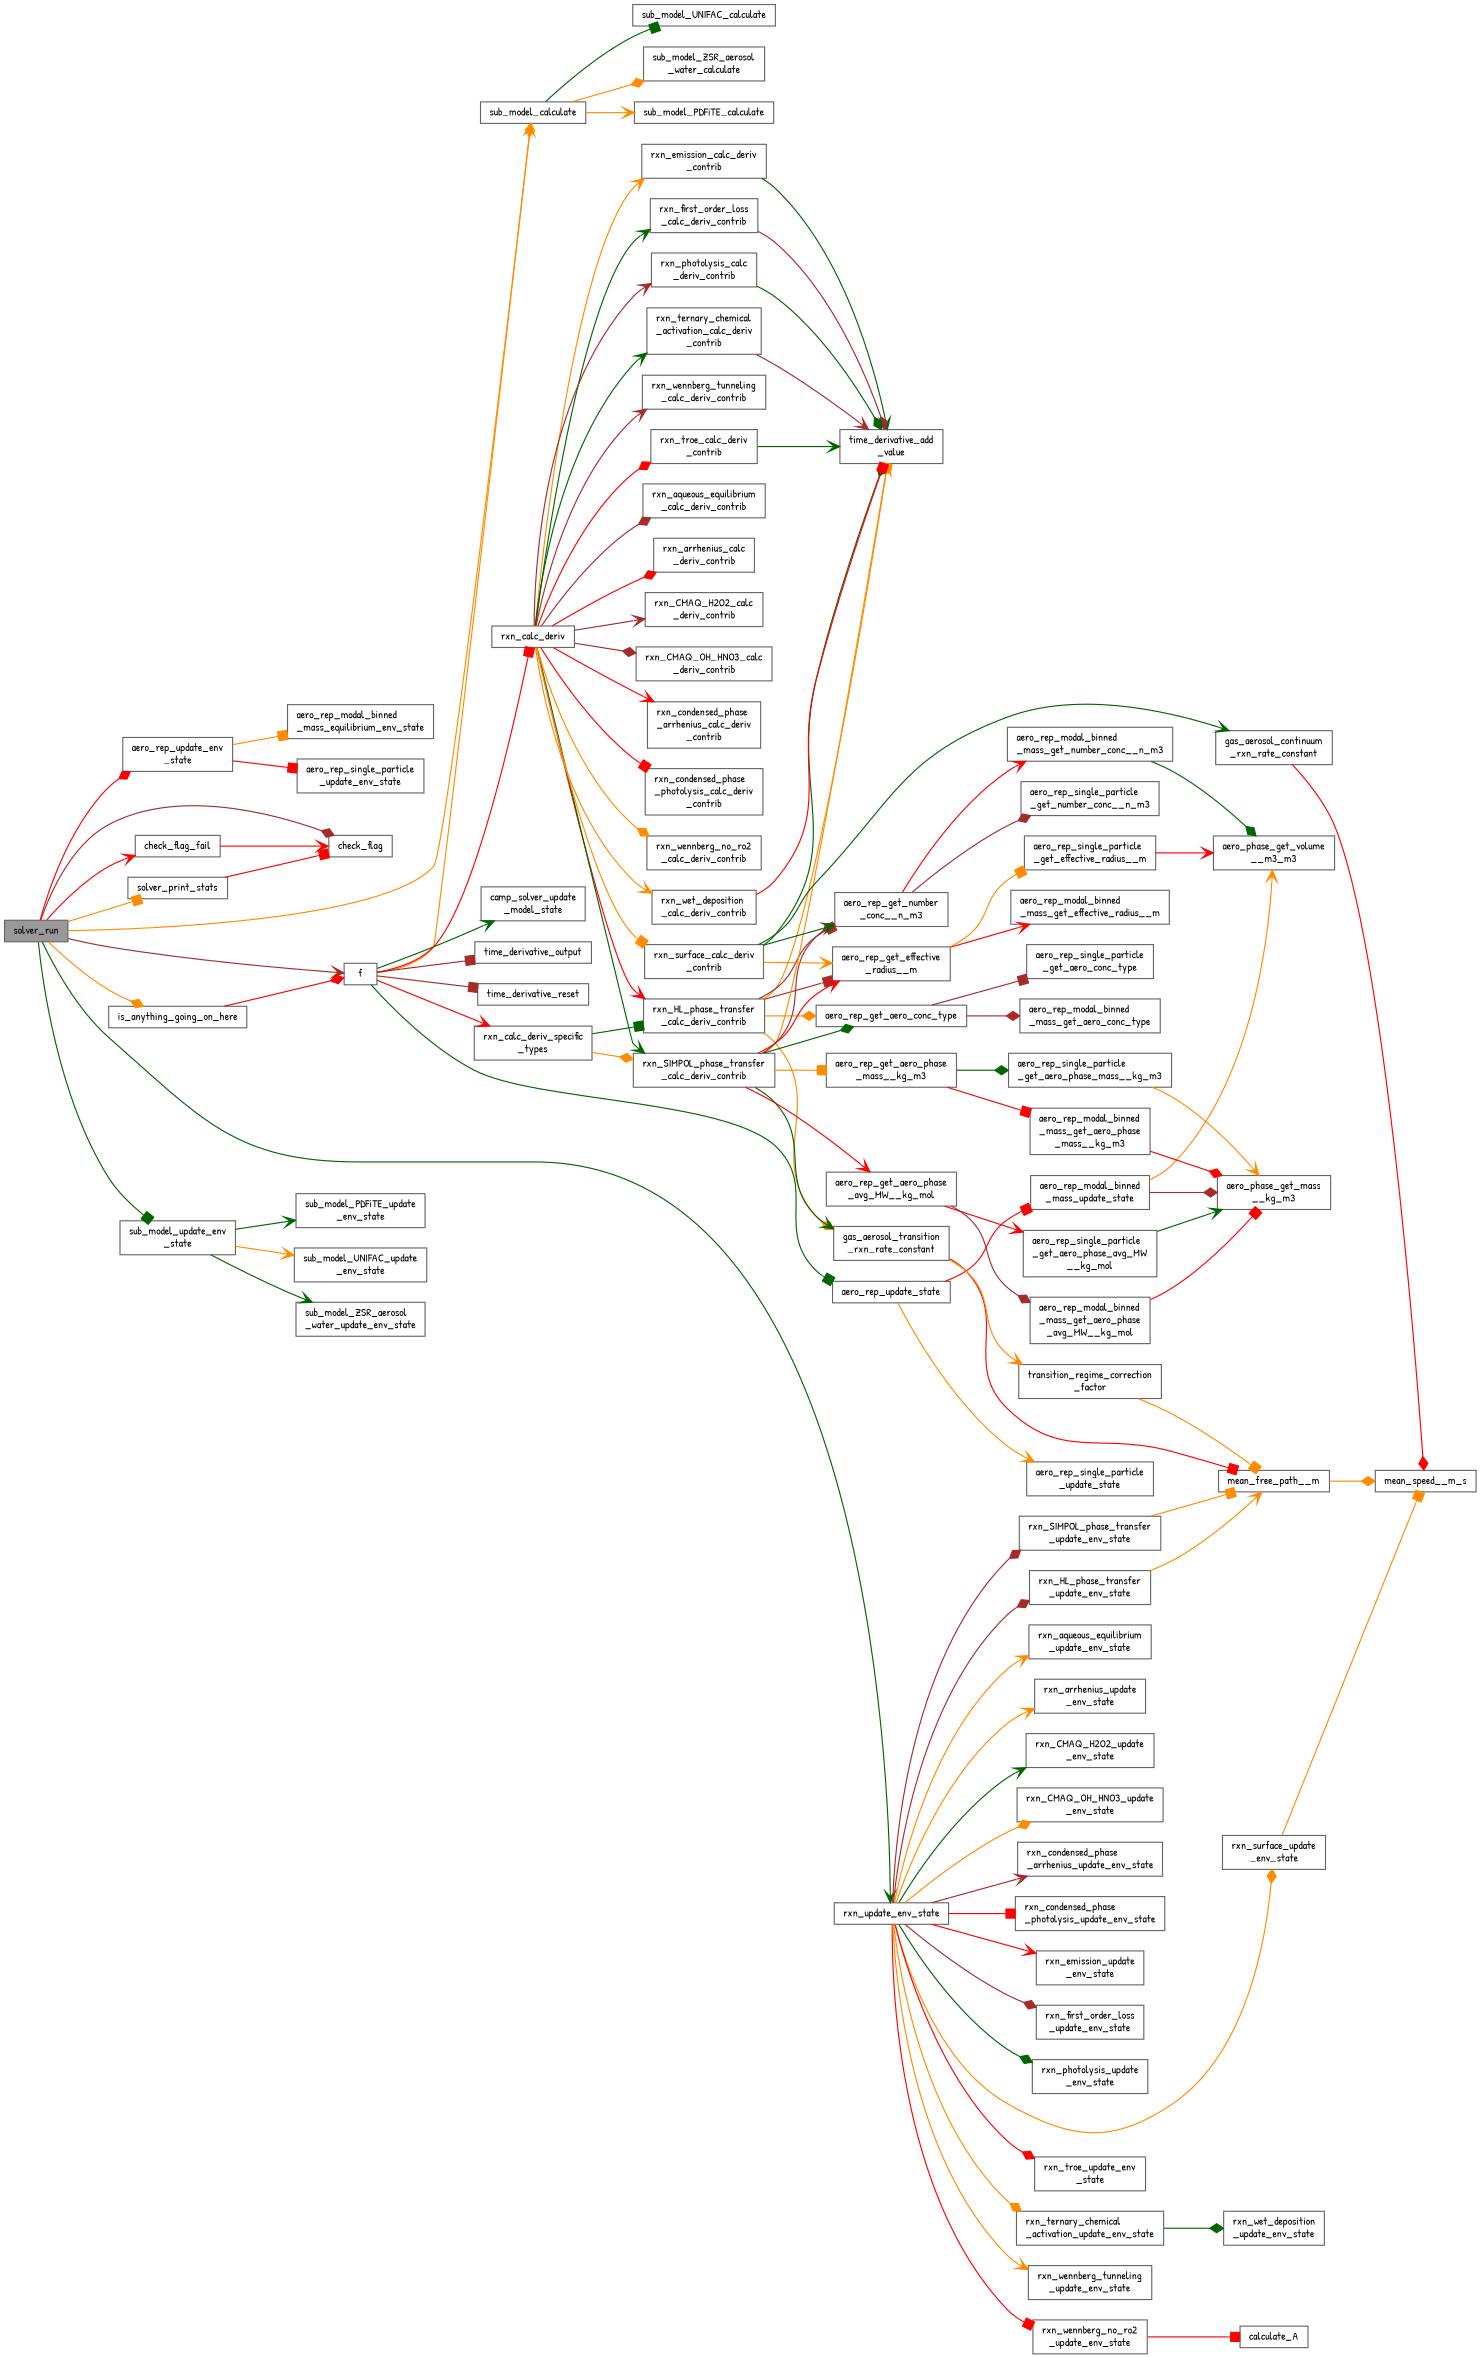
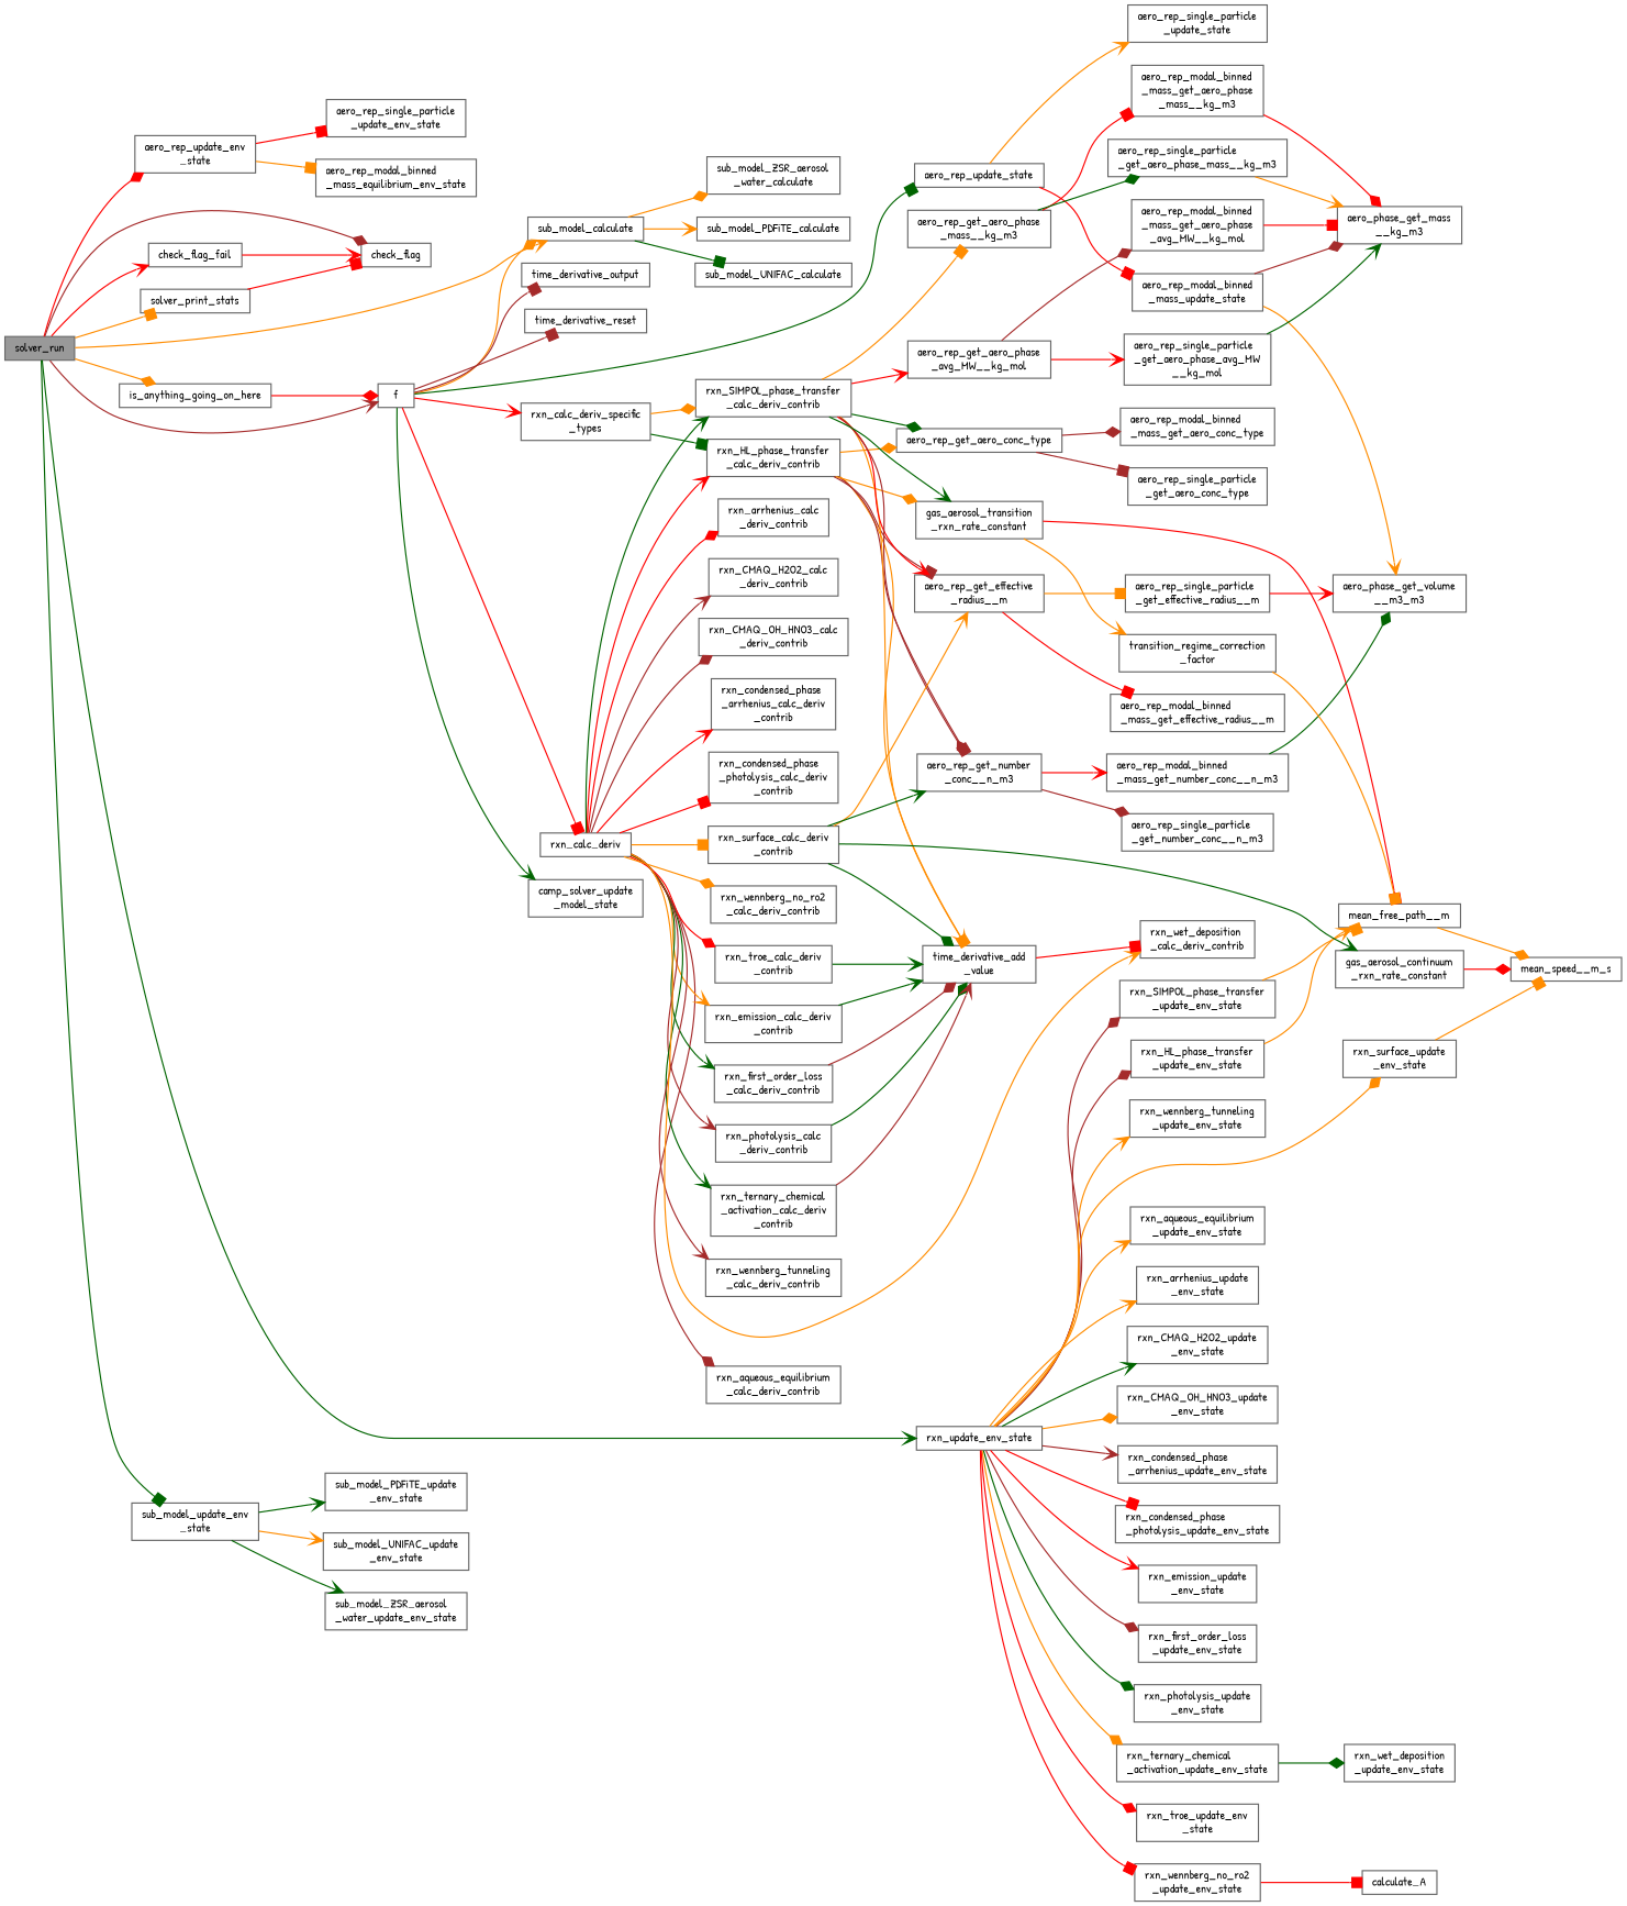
  digraph {
    fontname="Patrick Hand"
    rankdir=LR
    node [color=grey40 fillcolor=white fontname="Patrick Hand" fontsize=10 shape=box style=filled]
    edge [arrowhead=vee color=darkorange fontname="Patrick Hand" fontsize=10 labelfontname=Helvetica labelfontsize=10 style=solid]
    n1 [color=gray40 fillcolor=grey60 fontcolor=black height=0.2 label=solver_run width=0.4]
    n2 [height=0.2 label="aero_rep_update_env\l_state" width=0.4]
    n3 [height=0.2 label=check_flag width=0.4]
    n4 [height=0.2 label=check_flag_fail width=0.4]
    n5 [height=0.2 label=f width=0.4]
    n6 [height=0.2 label=sub_model_calculate width=0.4]
    n7 [height=0.2 label=is_anything_going_on_here width=0.4]
    n8 [height=0.2 label=rxn_update_env_state width=0.4]
    n9 [height=0.2 label=solver_print_stats width=0.4]
    n10 [height=0.2 label="sub_model_update_env\l_state" width=0.4]
    n11 [height=0.2 label="aero_rep_modal_binned\l_mass_equilibrium_env_state" width=0.4]
    n12 [height=0.2 label="aero_rep_single_particle\l_update_env_state" width=0.4]
    n13 [height=0.2 label=aero_rep_update_state width=0.4]
    n14 [height=0.2 label="camp_solver_update\l_model_state" width=0.4]
    n15 [height=0.2 label=rxn_calc_deriv width=0.4]
    n16 [height=0.2 label="rxn_calc_deriv_specific\l_types" width=0.4]
    n17 [height=0.2 label=time_derivative_output width=0.4]
    n18 [height=0.2 label=time_derivative_reset width=0.4]
    n19 [height=0.2 label=sub_model_PDFiTE_calculate width=0.4]
    n20 [height=0.2 label=sub_model_UNIFAC_calculate width=0.4]
    n21 [height=0.2 label="sub_model_ZSR_aerosol\l_water_calculate" width=0.4]
    n22 [height=0.2 label="rxn_aqueous_equilibrium\l_update_env_state" width=0.4]
    n23 [height=0.2 label="rxn_arrhenius_update\l_env_state" width=0.4]
    n24 [height=0.2 label="rxn_CMAQ_H2O2_update\l_env_state" width=0.4]
    n25 [height=0.2 label="rxn_CMAQ_OH_HNO3_update\l_env_state" width=0.4]
    n26 [height=0.2 label="rxn_condensed_phase\l_arrhenius_update_env_state" width=0.4]
    n27 [height=0.2 label="rxn_condensed_phase\l_photolysis_update_env_state" width=0.4]
    n28 [height=0.2 label="rxn_emission_update\l_env_state" width=0.4]
    n29 [height=0.2 label="rxn_first_order_loss\l_update_env_state" width=0.4]
    n30 [height=0.2 label="rxn_HL_phase_transfer\l_update_env_state" width=0.4]
    n31 [height=0.2 label="rxn_photolysis_update\l_env_state" width=0.4]
    n32 [height=0.2 label="rxn_SIMPOL_phase_transfer\l_update_env_state" width=0.4]
    n33 [height=0.2 label="rxn_surface_update\l_env_state" width=0.4]
    n34 [height=0.2 label="rxn_ternary_chemical\l_activation_update_env_state" width=0.4]
    n35 [height=0.2 label="rxn_troe_update_env\l_state" width=0.4]
    n36 [height=0.2 label="rxn_wennberg_no_ro2\l_update_env_state" width=0.4]
    n37 [height=0.2 label="rxn_wennberg_tunneling\l_update_env_state" width=0.4]
    n38 [height=0.2 label="sub_model_PDFiTE_update\l_env_state" width=0.4]
    n39 [height=0.2 label="sub_model_UNIFAC_update\l_env_state" width=0.4]
    n40 [height=0.2 label="sub_model_ZSR_aerosol\l_water_update_env_state" width=0.4]
    n41 [height=0.2 label="aero_rep_modal_binned\l_mass_update_state" width=0.4]
    n42 [height=0.2 label="aero_rep_single_particle\l_update_state" width=0.4]
    n43 [height=0.2 label="rxn_aqueous_equilibrium\l_calc_deriv_contrib" width=0.4]
    n44 [height=0.2 label="rxn_arrhenius_calc\l_deriv_contrib" width=0.4]
    n45 [height=0.2 label="rxn_CMAQ_H2O2_calc\l_deriv_contrib" width=0.4]
    n46 [height=0.2 label="rxn_CMAQ_OH_HNO3_calc\l_deriv_contrib" width=0.4]
    n47 [height=0.2 label="rxn_condensed_phase\l_arrhenius_calc_deriv\l_contrib" width=0.4]
    n48 [height=0.2 label="rxn_condensed_phase\l_photolysis_calc_deriv\l_contrib" width=0.4]
    n49 [height=0.2 label="rxn_emission_calc_deriv\l_contrib" width=0.4]
    n50 [height=0.2 label="rxn_first_order_loss\l_calc_deriv_contrib" width=0.4]
    n51 [height=0.2 label="rxn_HL_phase_transfer\l_calc_deriv_contrib" width=0.4]
    n52 [height=0.2 label="rxn_photolysis_calc\l_deriv_contrib" width=0.4]
    n53 [height=0.2 label="rxn_SIMPOL_phase_transfer\l_calc_deriv_contrib" width=0.4]
    n54 [height=0.2 label="rxn_surface_calc_deriv\l_contrib" width=0.4]
    n55 [height=0.2 label="rxn_ternary_chemical\l_activation_calc_deriv\l_contrib" width=0.4]
    n56 [height=0.2 label="rxn_troe_calc_deriv\l_contrib" width=0.4]
    n57 [height=0.2 label="rxn_wennberg_no_ro2\l_calc_deriv_contrib" width=0.4]
    n58 [height=0.2 label="rxn_wennberg_tunneling\l_calc_deriv_contrib" width=0.4]
    n59 [height=0.2 label="rxn_wet_deposition\l_calc_deriv_contrib" width=0.4]
    n60 [height=0.2 label="aero_phase_get_mass\l__kg_m3" width=0.4]
    n61 [height=0.2 label="aero_phase_get_volume\l__m3_m3" width=0.4]
    n62 [height=0.2 label="time_derivative_add\l_value" width=0.4]
    n63 [height=0.2 label=aero_rep_get_aero_conc_type width=0.4]
    n64 [height=0.2 label="aero_rep_get_effective\l_radius__m" width=0.4]
    n65 [height=0.2 label="aero_rep_get_number\l_conc__n_m3" width=0.4]
    n66 [height=0.2 label="gas_aerosol_transition\l_rxn_rate_constant" width=0.4]
    n67 [height=0.2 label="aero_rep_get_aero_phase\l_avg_MW__kg_mol" width=0.4]
    n68 [height=0.2 label="aero_rep_get_aero_phase\l_mass__kg_m3" width=0.4]
    n69 [height=0.2 label="gas_aerosol_continuum\l_rxn_rate_constant" width=0.4]
    n70 [height=0.2 label="aero_rep_modal_binned\l_mass_get_aero_conc_type" width=0.4]
    n71 [height=0.2 label="aero_rep_single_particle\l_get_aero_conc_type" width=0.4]
    n72 [height=0.2 label="aero_rep_modal_binned\l_mass_get_effective_radius__m" width=0.4]
    n73 [height=0.2 label="aero_rep_single_particle\l_get_effective_radius__m" width=0.4]
    n74 [height=0.2 label="aero_rep_modal_binned\l_mass_get_number_conc__n_m3" width=0.4]
    n75 [height=0.2 label="aero_rep_single_particle\l_get_number_conc__n_m3" width=0.4]
    n76 [height=0.2 label=mean_free_path__m width=0.4]
    n77 [height=0.2 label="transition_regime_correction\l_factor" width=0.4]
    n78 [height=0.2 label=mean_speed__m_s width=0.4]
    n79 [height=0.2 label="aero_rep_modal_binned\l_mass_get_aero_phase\l_avg_MW__kg_mol" width=0.4]
    n80 [height=0.2 label="aero_rep_single_particle\l_get_aero_phase_avg_MW\l__kg_mol" width=0.4]
    n81 [height=0.2 label="aero_rep_modal_binned\l_mass_get_aero_phase\l_mass__kg_m3" width=0.4]
    n82 [height=0.2 label="aero_rep_single_particle\l_get_aero_phase_mass__kg_m3" width=0.4]
    n83 [height=0.2 label="rxn_wet_deposition\l_update_env_state" width=0.4]
    n84 [height=0.2 label=calculate_A width=0.4]
    n1 -> n2 [arrowhead=diamond color=red]
    n1 -> n3 [arrowhead=diamond color=brown]
    n1 -> n4 [color=red]
    n1 -> n5 [color=brown]
    n1 -> n6
    n1 -> n7 [arrowhead=diamond]
    n1 -> n8 [color=darkgreen]
    n1 -> n9 [arrowhead=box]
    n1 -> n10 [arrowhead=box color=darkgreen]
    n2 -> n11 [arrowhead=box]
    n2 -> n12 [arrowhead=box color=red]
    n4 -> n3 [color=red]
    n5 -> n6 [arrowhead=diamond]
    n5 -> n13 [arrowhead=box color=darkgreen]
    n5 -> n14 [color=darkgreen]
    n5 -> n15 [arrowhead=box color=red]
    n5 -> n16 [color=red]
    n5 -> n17 [arrowhead=box color=brown]
    n5 -> n18 [arrowhead=box color=brown]
    n6 -> n19
    n6 -> n20 [arrowhead=box color=darkgreen]
    n6 -> n21 [arrowhead=diamond]
    n7 -> n5 [arrowhead=diamond color=red]
    n8 -> n22
    n8 -> n23
    n8 -> n24 [color=darkgreen]
    n8 -> n25 [arrowhead=diamond]
    n8 -> n26 [color=brown]
    n8 -> n27 [arrowhead=box color=red]
    n8 -> n28 [color=red]
    n8 -> n29 [arrowhead=diamond color=brown]
    n8 -> n30 [arrowhead=diamond color=brown]
    n8 -> n31 [arrowhead=diamond color=darkgreen]
    n8 -> n32 [arrowhead=diamond color=brown]
    n8 -> n33 [arrowhead=diamond]
    n8 -> n34 [arrowhead=diamond]
    n8 -> n35 [arrowhead=diamond color=red]
    n8 -> n36 [arrowhead=box color=red]
    n8 -> n37
    n9 -> n3 [arrowhead=box color=red]
    n10 -> n38 [color=darkgreen]
    n10 -> n39
    n10 -> n40 [color=darkgreen]
    n13 -> n41 [arrowhead=box color=red]
    n13 -> n42
    n15 -> n43 [arrowhead=diamond color=brown]
    n15 -> n44 [arrowhead=diamond color=red]
    n15 -> n45 [color=brown]
    n15 -> n46 [arrowhead=diamond color=brown]
    n15 -> n47 [color=red]
    n15 -> n48 [arrowhead=box color=red]
    n15 -> n49
    n15 -> n50 [color=darkgreen]
    n15 -> n51 [color=red]
    n15 -> n52 [color=brown]
    n15 -> n53 [color=darkgreen]
    n15 -> n54 [arrowhead=box]
    n15 -> n55 [color=darkgreen]
    n15 -> n56 [arrowhead=diamond color=red]
    n15 -> n57 [arrowhead=diamond]
    n15 -> n58 [color=brown]
    n15 -> n59
    n16 -> n51 [arrowhead=box color=darkgreen]
    n16 -> n53 [arrowhead=diamond]
    n30 -> n76
    n32 -> n76 [arrowhead=box]
    n33 -> n78 [arrowhead=box]
    n34 -> n83 [arrowhead=diamond color=darkgreen]
    n36 -> n84 [arrowhead=box color=red]
    n41 -> n60 [arrowhead=diamond color=brown]
    n41 -> n61
    n49 -> n62 [color=darkgreen]
    n50 -> n62 [arrowhead=diamond color=brown]
    n51 -> n62
    n51 -> n63 [arrowhead=diamond]
    n51 -> n64 [arrowhead=box color=brown]
    n51 -> n65 [arrowhead=box color=brown]
    n51 -> n66 [arrowhead=diamond]
    n52 -> n62 [arrowhead=diamond color=darkgreen]
    n53 -> n62 [arrowhead=box]
    n53 -> n63 [arrowhead=diamond color=darkgreen]
    n53 -> n64 [color=red]
    n53 -> n65 [arrowhead=diamond color=brown]
    n53 -> n66 [color=darkgreen]
    n53 -> n67 [color=red]
    n53 -> n68 [arrowhead=box]
    n54 -> n62 [arrowhead=diamond color=darkgreen]
    n54 -> n64
    n54 -> n65 [color=darkgreen]
    n54 -> n69 [color=darkgreen]
    n55 -> n62 [color=brown]
    n56 -> n62 [color=darkgreen]
-   n59 -> n62 [arrowhead=box color=red]
+   n62 -> n59 [arrowhead=box color=red]
    n63 -> n70 [arrowhead=diamond color=brown]
    n63 -> n71 [arrowhead=box color=brown]
-   n64 -> n72 [color=red]
+   n64 -> n72 [arrowhead=box color=red]
    n64 -> n73 [arrowhead=box]
    n65 -> n74 [color=red]
    n65 -> n75 [arrowhead=diamond color=brown]
    n66 -> n76 [arrowhead=box color=red]
    n66 -> n77
    n67 -> n79 [arrowhead=diamond color=brown]
    n67 -> n80 [color=red]
    n68 -> n81 [arrowhead=box color=red]
    n68 -> n82 [arrowhead=diamond color=darkgreen]
    n69 -> n78 [arrowhead=diamond color=red]
    n73 -> n61 [color=red]
    n74 -> n61 [arrowhead=diamond color=darkgreen]
    n76 -> n78 [arrowhead=diamond]
    n77 -> n76 [arrowhead=box]
    n79 -> n60 [arrowhead=box color=red]
    n80 -> n60 [color=darkgreen]
    n81 -> n60 [arrowhead=diamond color=red]
    n82 -> n60
  }
